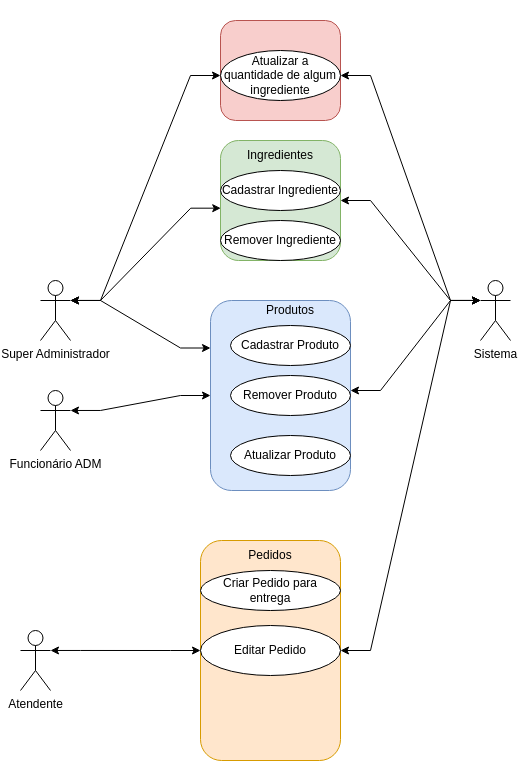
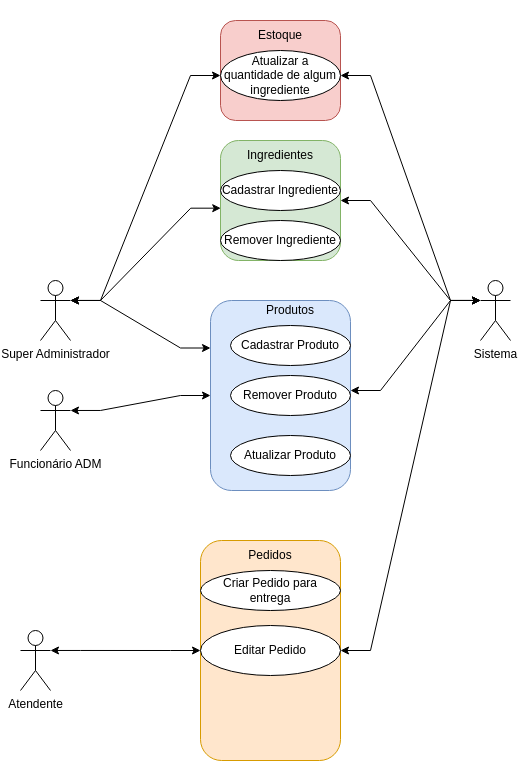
  <mxCell id="0" />
  <mxCell id="1" parent="0" />
  <mxCell id="2" value="" style="group;rounded=1;" vertex="1" connectable="0" parent="1"><mxGeometry x="200" y="540" width="140" height="220" as="geometry" /></mxCell>
  <mxCell id="3" value="" style="rounded=1;whiteSpace=wrap;html=1;fillColor=#ffe6cc;strokeColor=#d79b00;" vertex="1" parent="2"><mxGeometry width="140" height="220" as="geometry" /></mxCell>
  <mxCell id="4" value="Pedidos" style="text;html=1;align=center;verticalAlign=middle;whiteSpace=wrap;rounded=1;" vertex="1" parent="2"><mxGeometry x="35" width="70" height="30" as="geometry" /></mxCell>
  <mxCell id="5" value="Criar Pedido para entrega" style="ellipse;whiteSpace=wrap;html=1;rounded=1;" vertex="1" parent="2"><mxGeometry y="30" width="140" height="40" as="geometry" /></mxCell>
  <mxCell id="6" value="Editar Pedido" style="ellipse;whiteSpace=wrap;html=1;rounded=1;" vertex="1" parent="2"><mxGeometry y="85" width="140" height="50" as="geometry" /></mxCell>
  <mxCell id="7" value="Sistema" style="shape=umlActor;verticalLabelPosition=bottom;verticalAlign=top;html=1;outlineConnect=0;rounded=1;" vertex="1" parent="1"><mxGeometry x="480" y="280" width="30" height="60" as="geometry" /></mxCell>
  <mxCell id="8" value="Super Administrador" style="shape=umlActor;verticalLabelPosition=bottom;verticalAlign=top;html=1;outlineConnect=0;rounded=1;" vertex="1" parent="1"><mxGeometry x="40" y="280" width="30" height="60" as="geometry" /></mxCell>
  <mxCell id="9" value="Funcionário ADM" style="shape=umlActor;verticalLabelPosition=bottom;verticalAlign=top;html=1;outlineConnect=0;rounded=1;" vertex="1" parent="1"><mxGeometry x="40" y="390" width="30" height="60" as="geometry" /></mxCell>
  <mxCell id="10" value="Atendente" style="shape=umlActor;verticalLabelPosition=bottom;verticalAlign=top;html=1;outlineConnect=0;rounded=1;" vertex="1" parent="1"><mxGeometry x="20" y="630" width="30" height="60" as="geometry" /></mxCell>
  <mxCell id="11" value="" style="group;rounded=1;" vertex="1" connectable="0" parent="1"><mxGeometry x="230" y="295" width="120" height="250" as="geometry" /></mxCell>
  <mxCell id="12" value="" style="rounded=1;whiteSpace=wrap;html=1;fillColor=#dae8fc;strokeColor=#6c8ebf;" vertex="1" parent="11"><mxGeometry x="-20" y="5" width="140" height="190" as="geometry" /></mxCell>
  <mxCell id="13" value="Produtos" style="text;html=1;align=center;verticalAlign=middle;whiteSpace=wrap;rounded=1;" vertex="1" parent="11"><mxGeometry x="30" width="60" height="30" as="geometry" /></mxCell>
  <mxCell id="14" value="Cadastrar Produto" style="ellipse;whiteSpace=wrap;html=1;rounded=1;" vertex="1" parent="11"><mxGeometry y="30" width="120" height="40" as="geometry" /></mxCell>
  <mxCell id="15" value="Remover Produto" style="ellipse;whiteSpace=wrap;html=1;rounded=1;" vertex="1" parent="11"><mxGeometry y="80" width="120" height="40" as="geometry" /></mxCell>
  <mxCell id="16" value="Atualizar Produto" style="ellipse;whiteSpace=wrap;html=1;rounded=1;" vertex="1" parent="11"><mxGeometry y="140" width="120" height="40" as="geometry" /></mxCell>
  <mxCell id="17" style="edgeStyle=orthogonalEdgeStyle;rounded=0;orthogonalLoop=1;jettySize=auto;html=1;exitX=0.5;exitY=1;exitDx=0;exitDy=0;" edge="1" parent="11" source="14" target="14"><mxGeometry relative="1" as="geometry" /></mxCell>
  <mxCell id="18" value="" style="group;rounded=1;" vertex="1" connectable="0" parent="1"><mxGeometry x="220" y="140" width="120" height="120" as="geometry" /></mxCell>
  <mxCell id="19" value="" style="rounded=1;whiteSpace=wrap;html=1;fillColor=#d5e8d4;strokeColor=#82b366;" vertex="1" parent="18"><mxGeometry width="120" height="120" as="geometry" /></mxCell>
  <mxCell id="20" value="Ingredientes" style="text;html=1;align=center;verticalAlign=middle;whiteSpace=wrap;rounded=1;" vertex="1" parent="18"><mxGeometry x="30" width="60" height="30" as="geometry" /></mxCell>
  <mxCell id="21" value="Cadastrar Ingrediente" style="ellipse;whiteSpace=wrap;html=1;rounded=1;" vertex="1" parent="18"><mxGeometry y="30" width="120" height="40" as="geometry" /></mxCell>
  <mxCell id="22" value="Remover Ingrediente" style="ellipse;whiteSpace=wrap;html=1;rounded=1;" vertex="1" parent="18"><mxGeometry y="80" width="120" height="40" as="geometry" /></mxCell>
  <mxCell id="23" value="" style="group;rounded=1;" vertex="1" connectable="0" parent="1"><mxGeometry x="220" y="20" width="120" height="100" as="geometry" /></mxCell>
  <mxCell id="24" value="" style="rounded=1;whiteSpace=wrap;html=1;fillColor=#f8cecc;strokeColor=#b85450;" vertex="1" parent="23"><mxGeometry width="120" height="100" as="geometry" /></mxCell>
+ <mxCell id="25" value="Estoque" style="text;html=1;align=center;verticalAlign=middle;whiteSpace=wrap;rounded=1;" vertex="1" parent="23"><mxGeometry x="30" width="60" height="30" as="geometry" /></mxCell>
  <mxCell id="26" value="Atualizar a quantidade de algum ingrediente" style="ellipse;whiteSpace=wrap;html=1;rounded=1;" vertex="1" parent="23"><mxGeometry y="30" width="120" height="50" as="geometry" /></mxCell>
  <mxCell id="27" value="" style="endArrow=classic;startArrow=classic;html=1;rounded=0;exitX=1;exitY=0.333;exitDx=0;exitDy=0;exitPerimeter=0;entryX=0;entryY=0.5;entryDx=0;entryDy=0;edgeStyle=entityRelationEdgeStyle;elbow=vertical;" edge="1" parent="1" source="10" target="6"><mxGeometry width="50" height="50" relative="1" as="geometry"><mxPoint x="110" y="570" as="sourcePoint" /><mxPoint x="160" y="520" as="targetPoint" /></mxGeometry></mxCell>
  <mxCell id="28" value="" style="endArrow=classic;startArrow=classic;html=1;rounded=0;exitX=1;exitY=0.333;exitDx=0;exitDy=0;exitPerimeter=0;entryX=0;entryY=0.5;entryDx=0;entryDy=0;edgeStyle=entityRelationEdgeStyle;" edge="1" parent="1" source="9" target="12"><mxGeometry width="50" height="50" relative="1" as="geometry"><mxPoint x="160" y="450" as="sourcePoint" /><mxPoint x="180" y="400" as="targetPoint" /></mxGeometry></mxCell>
  <mxCell id="29" value="" style="endArrow=classic;startArrow=classic;html=1;rounded=0;exitX=1;exitY=0.333;exitDx=0;exitDy=0;exitPerimeter=0;entryX=0;entryY=0.25;entryDx=0;entryDy=0;edgeStyle=entityRelationEdgeStyle;" edge="1" parent="1" source="8" target="12"><mxGeometry width="50" height="50" relative="1" as="geometry"><mxPoint x="150" y="360" as="sourcePoint" /><mxPoint x="200" y="310" as="targetPoint" /></mxGeometry></mxCell>
  <mxCell id="30" value="" style="endArrow=classic;startArrow=classic;html=1;rounded=0;exitX=1;exitY=0.333;exitDx=0;exitDy=0;exitPerimeter=0;entryX=0.002;entryY=0.564;entryDx=0;entryDy=0;entryPerimeter=0;edgeStyle=entityRelationEdgeStyle;" edge="1" parent="1" source="8" target="19"><mxGeometry width="50" height="50" relative="1" as="geometry"><mxPoint x="50" y="270" as="sourcePoint" /><mxPoint x="100" y="220" as="targetPoint" /></mxGeometry></mxCell>
  <mxCell id="31" value="" style="endArrow=classic;startArrow=classic;html=1;rounded=0;exitX=1;exitY=0.333;exitDx=0;exitDy=0;exitPerimeter=0;entryX=0;entryY=0.5;entryDx=0;entryDy=0;edgeStyle=entityRelationEdgeStyle;" edge="1" parent="1" source="8" target="26"><mxGeometry width="50" height="50" relative="1" as="geometry"><mxPoint x="80" y="260" as="sourcePoint" /><mxPoint x="130" y="210" as="targetPoint" /></mxGeometry></mxCell>
  <mxCell id="32" value="" style="endArrow=classic;startArrow=classic;html=1;rounded=0;exitX=1;exitY=0.375;exitDx=0;exitDy=0;exitPerimeter=0;entryX=0;entryY=0.333;entryDx=0;entryDy=0;entryPerimeter=0;edgeStyle=entityRelationEdgeStyle;" edge="1" parent="1" source="15" target="7"><mxGeometry width="50" height="50" relative="1" as="geometry"><mxPoint x="410" y="390" as="sourcePoint" /><mxPoint x="460" y="340" as="targetPoint" /></mxGeometry></mxCell>
  <mxCell id="33" value="" style="endArrow=classic;startArrow=classic;html=1;rounded=0;exitX=1;exitY=0.5;exitDx=0;exitDy=0;entryX=0;entryY=0.333;entryDx=0;entryDy=0;entryPerimeter=0;edgeStyle=entityRelationEdgeStyle;" edge="1" parent="1" source="6" target="7"><mxGeometry width="50" height="50" relative="1" as="geometry"><mxPoint x="340" y="660" as="sourcePoint" /><mxPoint x="470" y="360" as="targetPoint" /></mxGeometry></mxCell>
  <mxCell id="34" value="" style="endArrow=classic;startArrow=classic;html=1;rounded=0;exitX=1;exitY=0.5;exitDx=0;exitDy=0;entryX=0;entryY=0.333;entryDx=0;entryDy=0;entryPerimeter=0;edgeStyle=entityRelationEdgeStyle;" edge="1" parent="1" source="19" target="7"><mxGeometry width="50" height="50" relative="1" as="geometry"><mxPoint x="370" y="410" as="sourcePoint" /><mxPoint x="480" y="360" as="targetPoint" /></mxGeometry></mxCell>
  <mxCell id="35" value="" style="endArrow=classic;startArrow=classic;html=1;rounded=0;exitX=1;exitY=0.5;exitDx=0;exitDy=0;entryX=0;entryY=0.333;entryDx=0;entryDy=0;entryPerimeter=0;edgeStyle=entityRelationEdgeStyle;" edge="1" parent="1" source="26" target="7"><mxGeometry width="50" height="50" relative="1" as="geometry"><mxPoint x="380" y="420" as="sourcePoint" /><mxPoint x="490" y="370" as="targetPoint" /></mxGeometry></mxCell>
